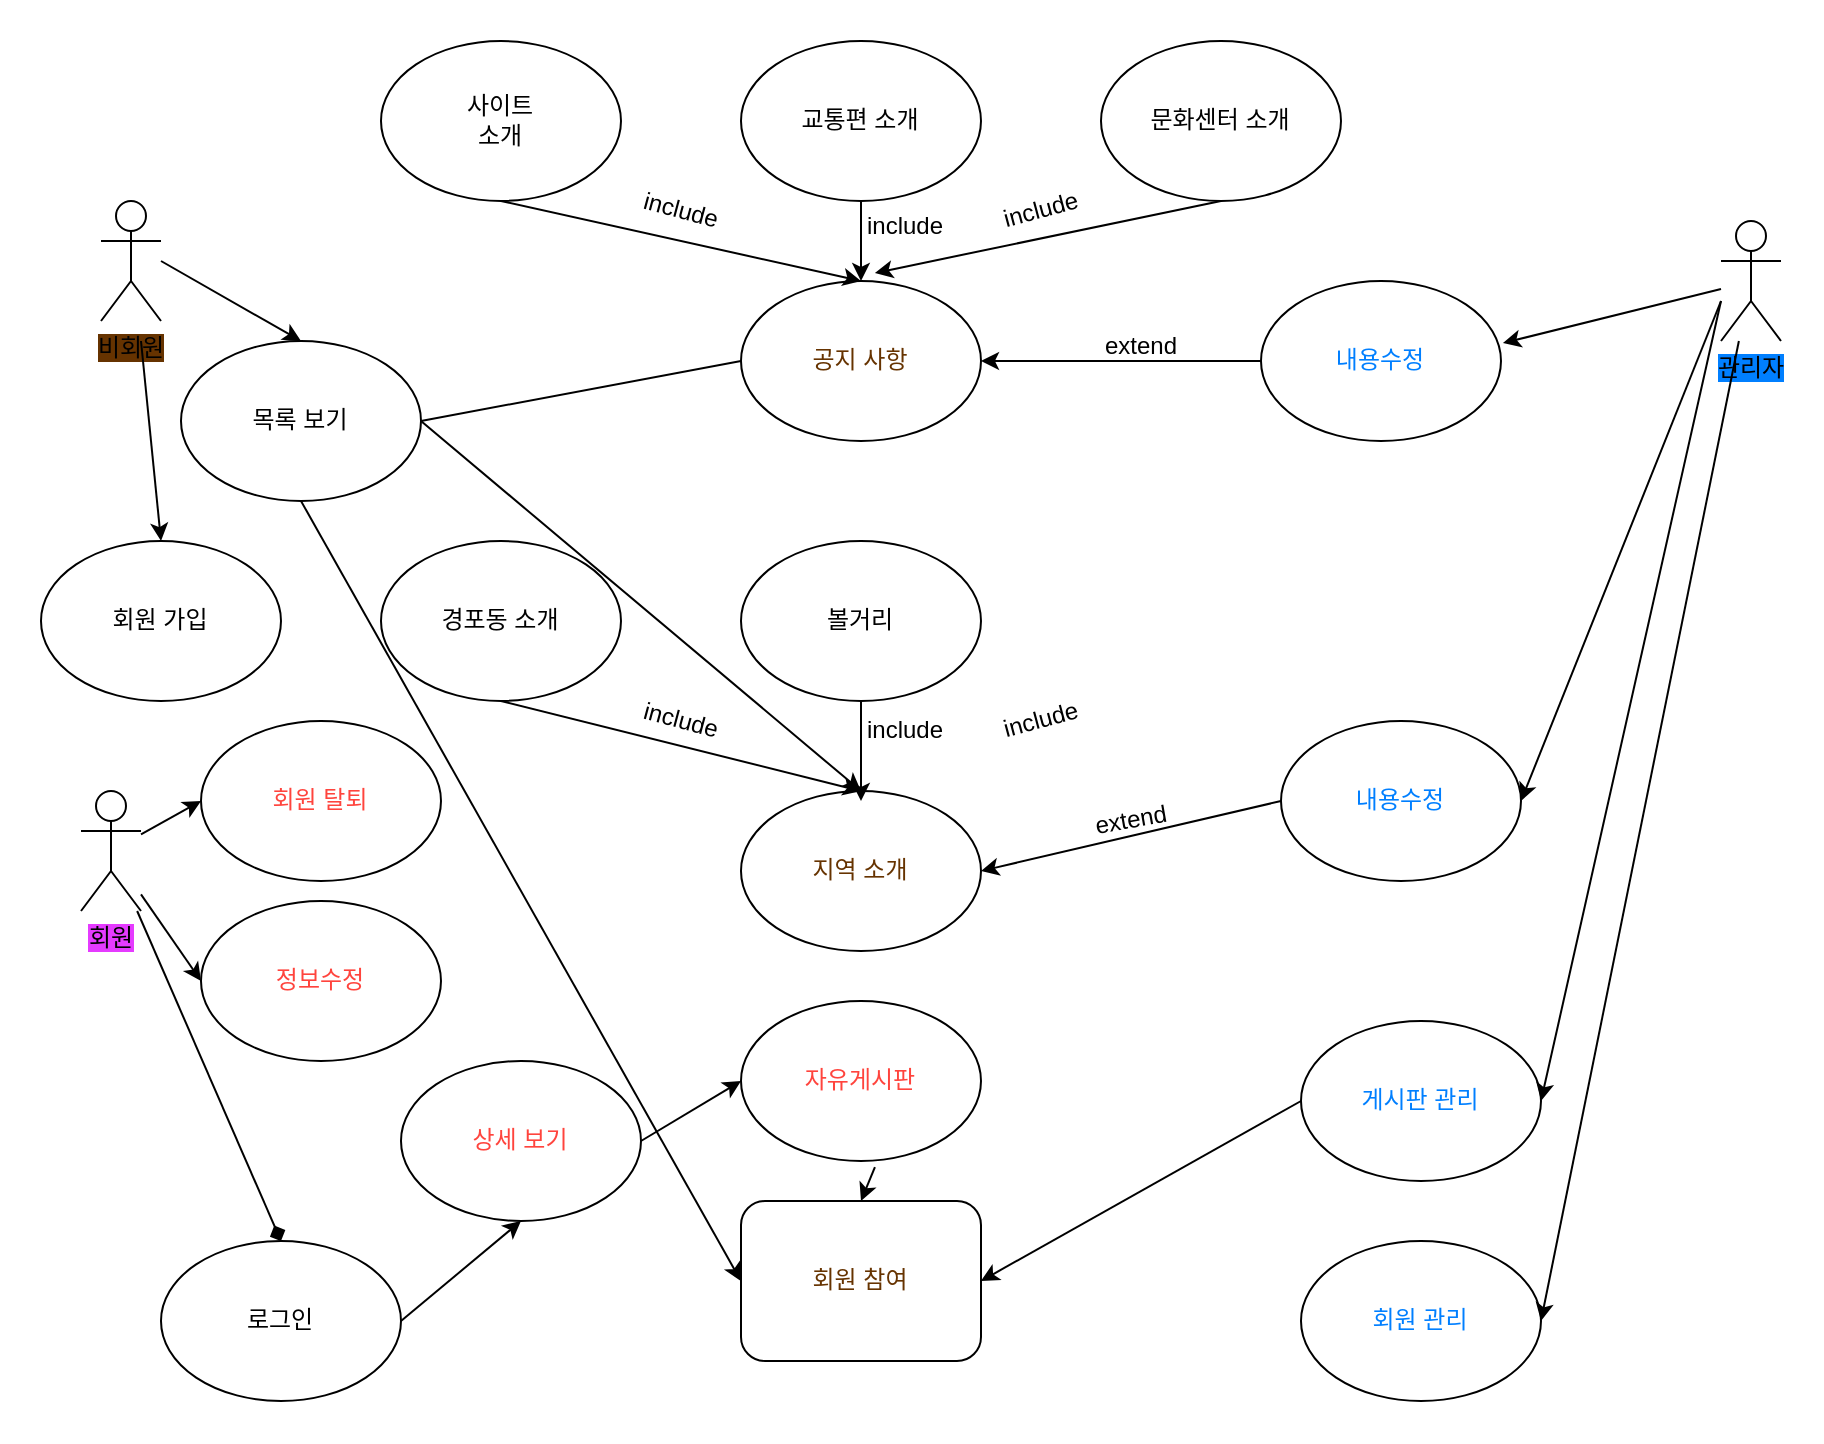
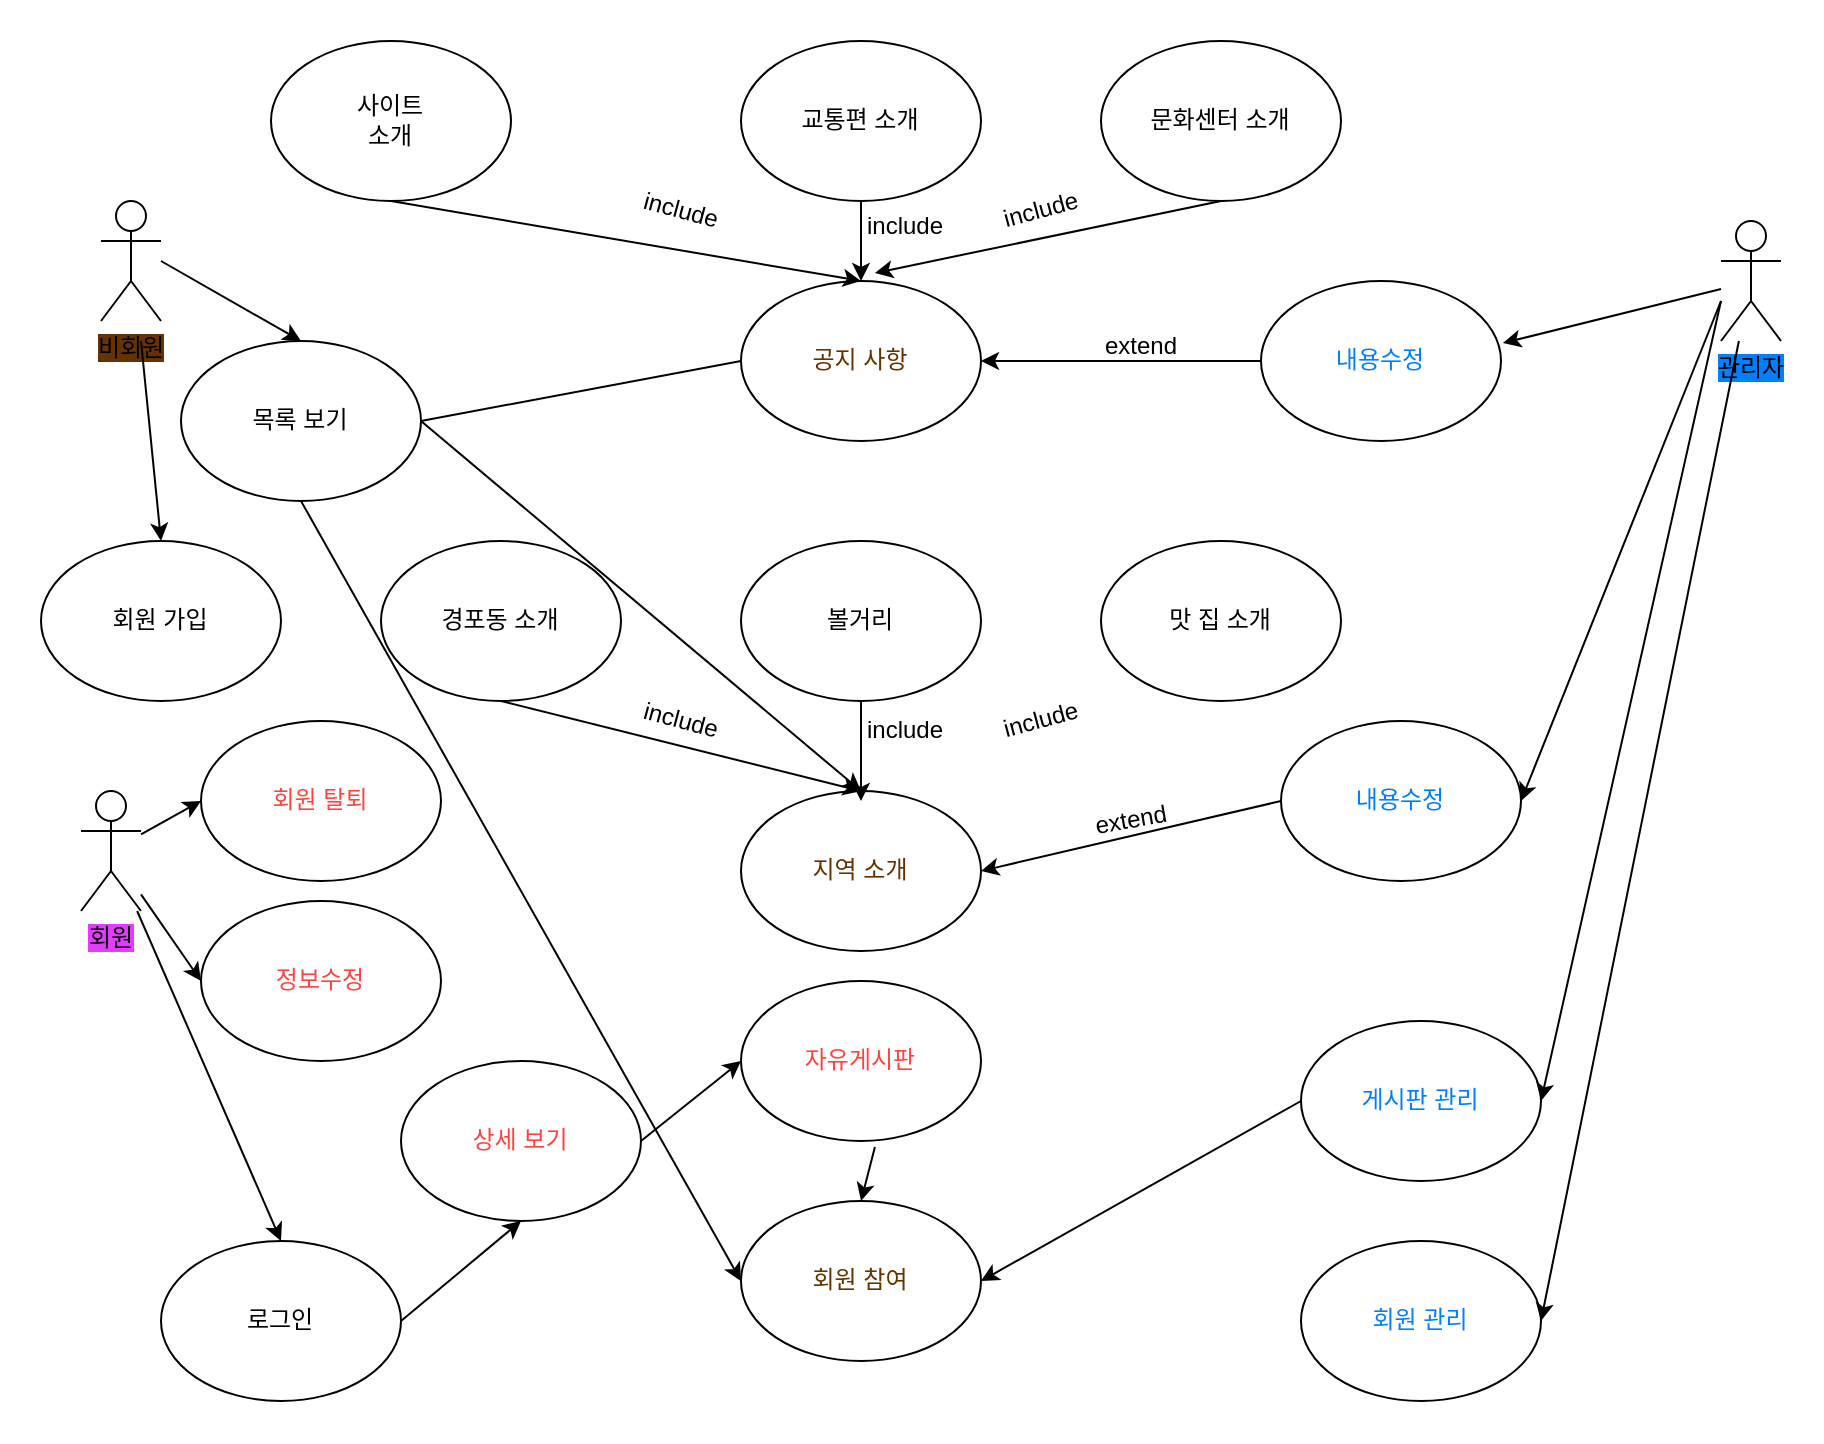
  <mxCell id="0" />
  <mxCell id="1" parent="0" />
- <mxCell id="2" value="&lt;div&gt;사이트&lt;/div&gt;&lt;div&gt;소개&lt;/div&gt;" style="ellipse;whiteSpace=wrap;html=1;" vertex="1" parent="1"><mxGeometry x="190" y="20" width="120" height="80" as="geometry" /></mxCell>
+ <mxCell id="2" value="&lt;div&gt;사이트&lt;/div&gt;&lt;div&gt;소개&lt;/div&gt;" style="ellipse;whiteSpace=wrap;html=1;" vertex="1" parent="1"><mxGeometry x="135" y="20" width="120" height="80" as="geometry" /></mxCell>
  <mxCell id="3" value="교통편 소개" style="ellipse;whiteSpace=wrap;html=1;" vertex="1" parent="1"><mxGeometry x="370" y="20" width="120" height="80" as="geometry" /></mxCell>
  <mxCell id="4" value="문화센터 소개" style="ellipse;whiteSpace=wrap;html=1;" vertex="1" parent="1"><mxGeometry x="550" y="20" width="120" height="80" as="geometry" /></mxCell>
  <mxCell id="5" value="&lt;font color=&quot;#663300&quot;&gt;공지 사항&lt;/font&gt;" style="ellipse;whiteSpace=wrap;html=1;" vertex="1" parent="1"><mxGeometry x="370" y="140" width="120" height="80" as="geometry" /></mxCell>
  <mxCell id="6" value="" style="endArrow=classic;html=1;rounded=0;exitX=0.5;exitY=1;exitDx=0;exitDy=0;entryX=0.5;entryY=0;entryDx=0;entryDy=0;" edge="1" parent="1" source="2" target="5"><mxGeometry width="50" height="50" relative="1" as="geometry"><mxPoint x="390" y="320" as="sourcePoint" /><mxPoint x="440" y="270" as="targetPoint" /></mxGeometry></mxCell>
  <mxCell id="7" value="" style="endArrow=classic;html=1;rounded=0;exitX=0.5;exitY=1;exitDx=0;exitDy=0;entryX=0.5;entryY=0;entryDx=0;entryDy=0;" edge="1" parent="1" source="3" target="5"><mxGeometry width="50" height="50" relative="1" as="geometry"><mxPoint x="390" y="320" as="sourcePoint" /><mxPoint x="440" y="270" as="targetPoint" /></mxGeometry></mxCell>
  <mxCell id="8" value="" style="endArrow=classic;html=1;rounded=0;exitX=0.5;exitY=1;exitDx=0;exitDy=0;entryX=0.558;entryY=-0.05;entryDx=0;entryDy=0;entryPerimeter=0;" edge="1" parent="1" source="4" target="5"><mxGeometry width="50" height="50" relative="1" as="geometry"><mxPoint x="390" y="320" as="sourcePoint" /><mxPoint x="440" y="270" as="targetPoint" /></mxGeometry></mxCell>
  <mxCell id="9" value="&lt;span style=&quot;background-color: rgb(0, 127, 255);&quot;&gt;관리자&lt;/span&gt;" style="shape=umlActor;verticalLabelPosition=bottom;verticalAlign=top;html=1;outlineConnect=0;" vertex="1" parent="1"><mxGeometry x="860" y="110" width="30" height="60" as="geometry" /></mxCell>
  <mxCell id="10" value="&lt;font color=&quot;#007fff&quot;&gt;내용수정&lt;/font&gt;" style="ellipse;whiteSpace=wrap;html=1;" vertex="1" parent="1"><mxGeometry x="630" y="140" width="120" height="80" as="geometry" /></mxCell>
  <mxCell id="11" value="" style="endArrow=classic;html=1;rounded=0;entryX=1.008;entryY=0.388;entryDx=0;entryDy=0;entryPerimeter=0;" edge="1" parent="1" target="10"><mxGeometry width="50" height="50" relative="1" as="geometry"><mxPoint x="860" y="144" as="sourcePoint" /><mxPoint x="440" y="270" as="targetPoint" /></mxGeometry></mxCell>
  <mxCell id="12" value="" style="endArrow=classic;html=1;rounded=0;entryX=1;entryY=0.5;entryDx=0;entryDy=0;exitX=0;exitY=0.5;exitDx=0;exitDy=0;" edge="1" parent="1" source="10" target="5"><mxGeometry width="50" height="50" relative="1" as="geometry"><mxPoint x="390" y="320" as="sourcePoint" /><mxPoint x="440" y="270" as="targetPoint" /></mxGeometry></mxCell>
  <mxCell id="13" value="extend" style="text;html=1;align=center;verticalAlign=middle;resizable=0;points=[];autosize=1;strokeColor=none;fillColor=none;" vertex="1" parent="1"><mxGeometry x="540" y="158" width="60" height="30" as="geometry" /></mxCell>
  <mxCell id="14" value="&lt;span style=&quot;background-color: rgb(102, 51, 0);&quot;&gt;비회원&lt;/span&gt;" style="shape=umlActor;verticalLabelPosition=bottom;verticalAlign=top;html=1;outlineConnect=0;" vertex="1" parent="1"><mxGeometry x="50" y="100" width="30" height="60" as="geometry" /></mxCell>
  <mxCell id="15" value="&lt;span style=&quot;background-color: rgb(229, 59, 255);&quot;&gt;회원&lt;/span&gt;" style="shape=umlActor;verticalLabelPosition=bottom;verticalAlign=top;html=1;outlineConnect=0;" vertex="1" parent="1"><mxGeometry x="40" y="395" width="30" height="60" as="geometry" /></mxCell>
  <mxCell id="16" value="&lt;font color=&quot;#663300&quot;&gt;지역 소개&lt;/font&gt;" style="ellipse;whiteSpace=wrap;html=1;" vertex="1" parent="1"><mxGeometry x="370" y="395" width="120" height="80" as="geometry" /></mxCell>
  <mxCell id="17" value="경포동 소개" style="ellipse;whiteSpace=wrap;html=1;" vertex="1" parent="1"><mxGeometry x="190" y="270" width="120" height="80" as="geometry" /></mxCell>
  <mxCell id="18" value="볼거리" style="ellipse;whiteSpace=wrap;html=1;" vertex="1" parent="1"><mxGeometry x="370" y="270" width="120" height="80" as="geometry" /></mxCell>
+ <mxCell id="19" value="맛 집 소개" style="ellipse;whiteSpace=wrap;html=1;" vertex="1" parent="1"><mxGeometry x="550" y="270" width="120" height="80" as="geometry" /></mxCell>
  <mxCell id="20" value="" style="endArrow=classic;html=1;rounded=0;entryX=0.5;entryY=0;entryDx=0;entryDy=0;exitX=0.5;exitY=1;exitDx=0;exitDy=0;" edge="1" parent="1" source="17" target="16"><mxGeometry width="50" height="50" relative="1" as="geometry"><mxPoint x="390" y="320" as="sourcePoint" /><mxPoint x="440" y="270" as="targetPoint" /></mxGeometry></mxCell>
  <mxCell id="21" value="" style="endArrow=classic;html=1;rounded=0;exitX=0.5;exitY=1;exitDx=0;exitDy=0;" edge="1" parent="1" source="18"><mxGeometry width="50" height="50" relative="1" as="geometry"><mxPoint x="390" y="320" as="sourcePoint" /><mxPoint x="430" y="400" as="targetPoint" /></mxGeometry></mxCell>
  <mxCell id="22" value="include" style="text;html=1;align=center;verticalAlign=middle;resizable=0;points=[];autosize=1;strokeColor=none;fillColor=none;rotation=15;" vertex="1" parent="1"><mxGeometry x="310" y="90" width="60" height="30" as="geometry" /></mxCell>
  <mxCell id="23" value="include" style="text;html=1;align=center;verticalAlign=middle;resizable=0;points=[];autosize=1;strokeColor=none;fillColor=none;rotation=-15;" vertex="1" parent="1"><mxGeometry x="490" y="90" width="60" height="30" as="geometry" /></mxCell>
  <mxCell id="24" value="include" style="text;html=1;align=center;verticalAlign=middle;resizable=0;points=[];autosize=1;strokeColor=none;fillColor=none;" vertex="1" parent="1"><mxGeometry x="422" y="98" width="60" height="30" as="geometry" /></mxCell>
  <mxCell id="25" value="include" style="text;html=1;align=center;verticalAlign=middle;resizable=0;points=[];autosize=1;strokeColor=none;fillColor=none;rotation=-15;" vertex="1" parent="1"><mxGeometry x="490" y="345" width="60" height="30" as="geometry" /></mxCell>
  <mxCell id="26" value="include" style="text;html=1;align=center;verticalAlign=middle;resizable=0;points=[];autosize=1;strokeColor=none;fillColor=none;rotation=15;" vertex="1" parent="1"><mxGeometry x="310" y="345" width="60" height="30" as="geometry" /></mxCell>
  <mxCell id="27" value="include" style="text;html=1;align=center;verticalAlign=middle;resizable=0;points=[];autosize=1;strokeColor=none;fillColor=none;" vertex="1" parent="1"><mxGeometry x="422" y="350" width="60" height="30" as="geometry" /></mxCell>
  <mxCell id="28" value="" style="endArrow=classic;html=1;rounded=0;entryX=1;entryY=0.5;entryDx=0;entryDy=0;" edge="1" parent="1" target="16"><mxGeometry width="50" height="50" relative="1" as="geometry"><mxPoint x="640" y="400" as="sourcePoint" /><mxPoint x="440" y="270" as="targetPoint" /></mxGeometry></mxCell>
  <mxCell id="29" value="&lt;font color=&quot;#007fff&quot;&gt;내용수정&lt;/font&gt;" style="ellipse;whiteSpace=wrap;html=1;" vertex="1" parent="1"><mxGeometry x="640" y="360" width="120" height="80" as="geometry" /></mxCell>
  <mxCell id="30" value="" style="endArrow=classic;html=1;rounded=0;entryX=1;entryY=0.5;entryDx=0;entryDy=0;" edge="1" parent="1" target="29"><mxGeometry width="50" height="50" relative="1" as="geometry"><mxPoint x="860" y="150" as="sourcePoint" /><mxPoint x="440" y="270" as="targetPoint" /></mxGeometry></mxCell>
  <mxCell id="31" value="extend" style="text;html=1;align=center;verticalAlign=middle;resizable=0;points=[];autosize=1;strokeColor=none;fillColor=none;rotation=-10;" vertex="1" parent="1"><mxGeometry x="535" y="395" width="60" height="30" as="geometry" /></mxCell>
  <mxCell id="32" value="" style="endArrow=classic;html=1;rounded=0;entryX=0.5;entryY=0;entryDx=0;entryDy=0;" edge="1" parent="1" target="33"><mxGeometry width="50" height="50" relative="1" as="geometry"><mxPoint x="80" y="130" as="sourcePoint" /><mxPoint x="190" y="420" as="targetPoint" /></mxGeometry></mxCell>
  <mxCell id="33" value="목록 보기" style="ellipse;whiteSpace=wrap;html=1;" vertex="1" parent="1"><mxGeometry x="90" y="170" width="120" height="80" as="geometry" /></mxCell>
  <mxCell id="34" value="&lt;font color=&quot;#ff443d&quot;&gt;상세 보기&lt;/font&gt;" style="ellipse;whiteSpace=wrap;html=1;" vertex="1" parent="1"><mxGeometry x="200" y="530" width="120" height="80" as="geometry" /></mxCell>
  <mxCell id="35" value="로그인" style="ellipse;whiteSpace=wrap;html=1;" vertex="1" parent="1"><mxGeometry x="80" y="620" width="120" height="80" as="geometry" /></mxCell>
- <mxCell id="36" value="&lt;font color=&quot;#663300&quot;&gt;회원 참여&lt;/font&gt;" style="whiteSpace=wrap;html=1;rounded=1;" vertex="1" parent="1"><mxGeometry x="370" y="600" width="120" height="80" as="geometry" /></mxCell>
- <mxCell id="37" value="&lt;font color=&quot;#ff443d&quot;&gt;자유게시판&lt;/font&gt;" style="ellipse;whiteSpace=wrap;html=1;" vertex="1" parent="1"><mxGeometry x="370" y="500" width="120" height="80" as="geometry" /></mxCell>
+ <mxCell id="36" value="&lt;font color=&quot;#663300&quot;&gt;회원 참여&lt;/font&gt;" style="ellipse;whiteSpace=wrap;html=1;" vertex="1" parent="1"><mxGeometry x="370" y="600" width="120" height="80" as="geometry" /></mxCell>
+ <mxCell id="37" value="&lt;font color=&quot;#ff443d&quot;&gt;자유게시판&lt;/font&gt;" style="ellipse;whiteSpace=wrap;html=1;" vertex="1" parent="1"><mxGeometry x="370" y="490" width="120" height="80" as="geometry" /></mxCell>
  <mxCell id="38" value="회원 가입" style="ellipse;whiteSpace=wrap;html=1;" vertex="1" parent="1"><mxGeometry x="20" y="270" width="120" height="80" as="geometry" /></mxCell>
  <mxCell id="39" value="" style="endArrow=classic;html=1;rounded=0;entryX=0.5;entryY=0;entryDx=0;entryDy=0;" edge="1" parent="1" target="38"><mxGeometry width="50" height="50" relative="1" as="geometry"><mxPoint x="70" y="170" as="sourcePoint" /><mxPoint x="440" y="270" as="targetPoint" /></mxGeometry></mxCell>
- <mxCell id="40" value="" style="endArrow=diamond;html=1;rounded=0;entryX=0.5;entryY=0;entryDx=0;entryDy=0;" edge="1" parent="1" source="15" target="35"><mxGeometry width="50" height="50" relative="1" as="geometry"><mxPoint x="390" y="520" as="sourcePoint" /><mxPoint x="440" y="470" as="targetPoint" /></mxGeometry></mxCell>
+ <mxCell id="40" value="" style="endArrow=classic;html=1;rounded=0;entryX=0.5;entryY=0;entryDx=0;entryDy=0;" edge="1" parent="1" source="15" target="35"><mxGeometry width="50" height="50" relative="1" as="geometry"><mxPoint x="390" y="520" as="sourcePoint" /><mxPoint x="440" y="470" as="targetPoint" /></mxGeometry></mxCell>
  <mxCell id="41" value="" style="endArrow=classic;html=1;rounded=0;entryX=0.5;entryY=1;entryDx=0;entryDy=0;exitX=1;exitY=0.5;exitDx=0;exitDy=0;" edge="1" parent="1" source="35" target="34"><mxGeometry width="50" height="50" relative="1" as="geometry"><mxPoint x="390" y="520" as="sourcePoint" /><mxPoint x="440" y="470" as="targetPoint" /></mxGeometry></mxCell>
  <mxCell id="42" value="&lt;font color=&quot;#007fff&quot;&gt;게시판 관리&lt;/font&gt;" style="ellipse;whiteSpace=wrap;html=1;" vertex="1" parent="1"><mxGeometry x="650" y="510" width="120" height="80" as="geometry" /></mxCell>
  <mxCell id="43" value="" style="endArrow=classic;html=1;rounded=0;entryX=1;entryY=0.5;entryDx=0;entryDy=0;" edge="1" parent="1" target="42"><mxGeometry width="50" height="50" relative="1" as="geometry"><mxPoint x="860" y="150" as="sourcePoint" /><mxPoint x="440" y="270" as="targetPoint" /></mxGeometry></mxCell>
  <mxCell id="44" value="" style="endArrow=classic;html=1;rounded=0;entryX=1;entryY=0.5;entryDx=0;entryDy=0;exitX=0;exitY=0.5;exitDx=0;exitDy=0;" edge="1" parent="1" source="42" target="36"><mxGeometry width="50" height="50" relative="1" as="geometry"><mxPoint x="390" y="520" as="sourcePoint" /><mxPoint x="440" y="470" as="targetPoint" /></mxGeometry></mxCell>
  <mxCell id="45" value="" style="endArrow=classic;html=1;rounded=0;entryX=0.5;entryY=0;entryDx=0;entryDy=0;exitX=0.558;exitY=1.038;exitDx=0;exitDy=0;exitPerimeter=0;" edge="1" parent="1" source="37" target="36"><mxGeometry width="50" height="50" relative="1" as="geometry"><mxPoint x="390" y="520" as="sourcePoint" /><mxPoint x="440" y="470" as="targetPoint" /></mxGeometry></mxCell>
  <mxCell id="46" value="" style="endArrow=none;html=1;rounded=0;exitX=1;exitY=0.5;exitDx=0;exitDy=0;entryX=0;entryY=0.5;entryDx=0;entryDy=0;" edge="1" parent="1" source="33" target="5"><mxGeometry width="50" height="50" relative="1" as="geometry"><mxPoint x="390" y="420" as="sourcePoint" /><mxPoint x="440" y="370" as="targetPoint" /></mxGeometry></mxCell>
  <mxCell id="47" value="" style="endArrow=classic;html=1;rounded=0;exitX=1;exitY=0.5;exitDx=0;exitDy=0;entryX=0.5;entryY=0;entryDx=0;entryDy=0;" edge="1" parent="1" source="33" target="16"><mxGeometry width="50" height="50" relative="1" as="geometry"><mxPoint x="390" y="420" as="sourcePoint" /><mxPoint x="440" y="370" as="targetPoint" /></mxGeometry></mxCell>
  <mxCell id="48" value="" style="endArrow=classic;html=1;rounded=0;exitX=0.5;exitY=1;exitDx=0;exitDy=0;entryX=0;entryY=0.5;entryDx=0;entryDy=0;" edge="1" parent="1" source="33" target="36"><mxGeometry width="50" height="50" relative="1" as="geometry"><mxPoint x="390" y="420" as="sourcePoint" /><mxPoint x="440" y="370" as="targetPoint" /></mxGeometry></mxCell>
  <mxCell id="49" value="" style="endArrow=classic;html=1;rounded=0;entryX=0;entryY=0.5;entryDx=0;entryDy=0;exitX=1;exitY=0.5;exitDx=0;exitDy=0;" edge="1" parent="1" source="34" target="37"><mxGeometry width="50" height="50" relative="1" as="geometry"><mxPoint x="390" y="420" as="sourcePoint" /><mxPoint x="440" y="370" as="targetPoint" /></mxGeometry></mxCell>
  <mxCell id="50" value="&lt;font color=&quot;#ff443d&quot;&gt;회원 탈퇴&lt;/font&gt;" style="ellipse;whiteSpace=wrap;html=1;" vertex="1" parent="1"><mxGeometry x="100" y="360" width="120" height="80" as="geometry" /></mxCell>
  <mxCell id="51" value="" style="endArrow=classic;html=1;rounded=0;entryX=0;entryY=0.5;entryDx=0;entryDy=0;" edge="1" parent="1" source="15" target="50"><mxGeometry width="50" height="50" relative="1" as="geometry"><mxPoint x="390" y="420" as="sourcePoint" /><mxPoint x="440" y="370" as="targetPoint" /></mxGeometry></mxCell>
  <mxCell id="52" value="&lt;font color=&quot;#ff443d&quot;&gt;정보수정&lt;/font&gt;" style="ellipse;whiteSpace=wrap;html=1;" vertex="1" parent="1"><mxGeometry x="100" y="450" width="120" height="80" as="geometry" /></mxCell>
  <mxCell id="53" value="" style="endArrow=classic;html=1;rounded=0;entryX=0;entryY=0.5;entryDx=0;entryDy=0;" edge="1" parent="1" source="15" target="52"><mxGeometry width="50" height="50" relative="1" as="geometry"><mxPoint x="390" y="420" as="sourcePoint" /><mxPoint x="440" y="370" as="targetPoint" /></mxGeometry></mxCell>
  <mxCell id="54" value="&lt;font color=&quot;#007fff&quot;&gt;회원 관리&lt;/font&gt;" style="ellipse;whiteSpace=wrap;html=1;" vertex="1" parent="1"><mxGeometry x="650" y="620" width="120" height="80" as="geometry" /></mxCell>
  <mxCell id="55" value="" style="endArrow=classic;html=1;rounded=0;entryX=1;entryY=0.5;entryDx=0;entryDy=0;" edge="1" parent="1" source="9" target="54"><mxGeometry width="50" height="50" relative="1" as="geometry"><mxPoint x="390" y="420" as="sourcePoint" /><mxPoint x="440" y="370" as="targetPoint" /></mxGeometry></mxCell>
